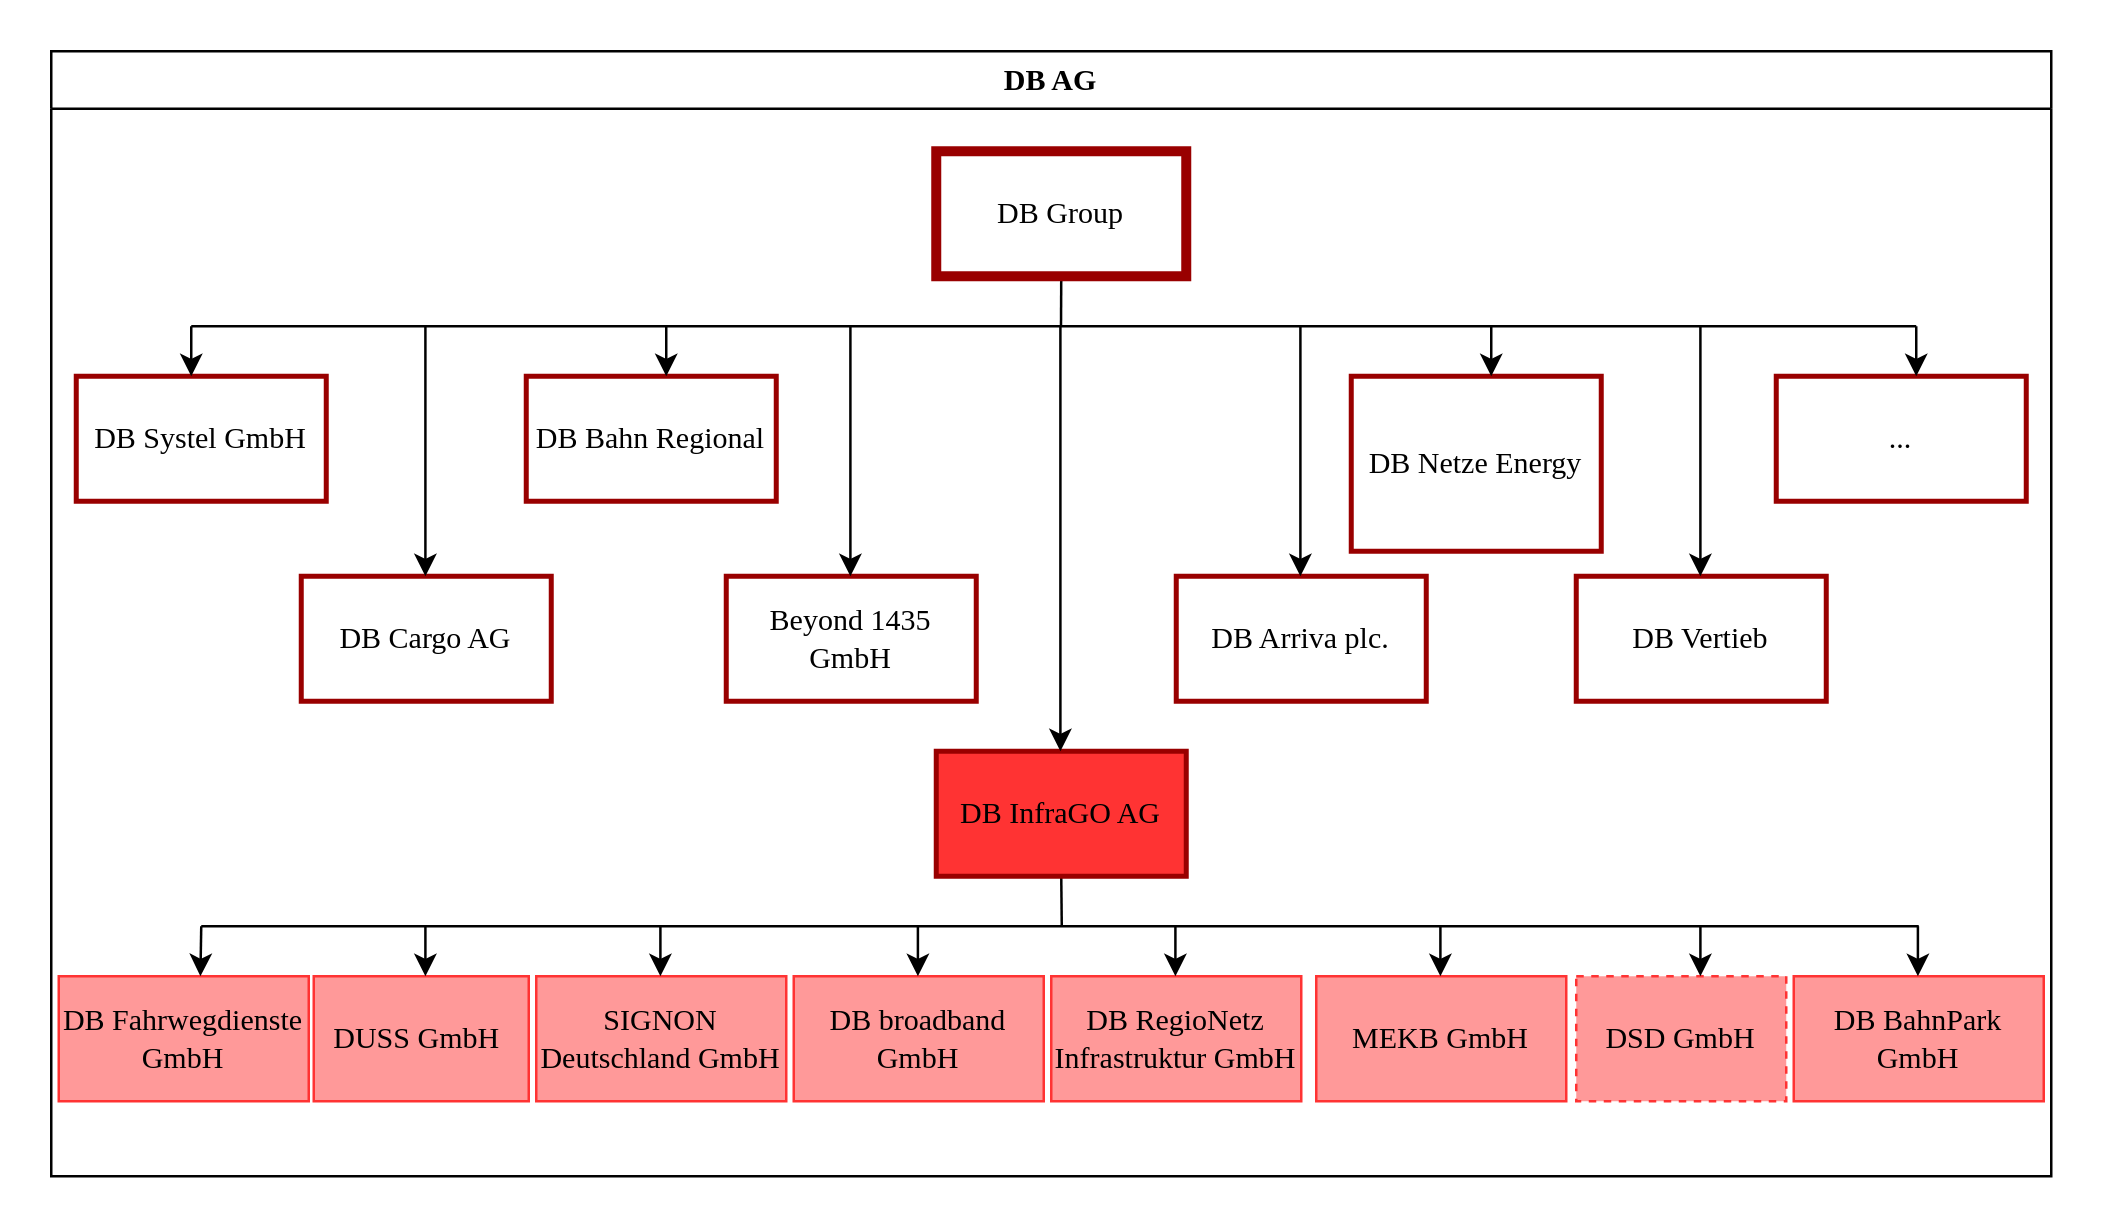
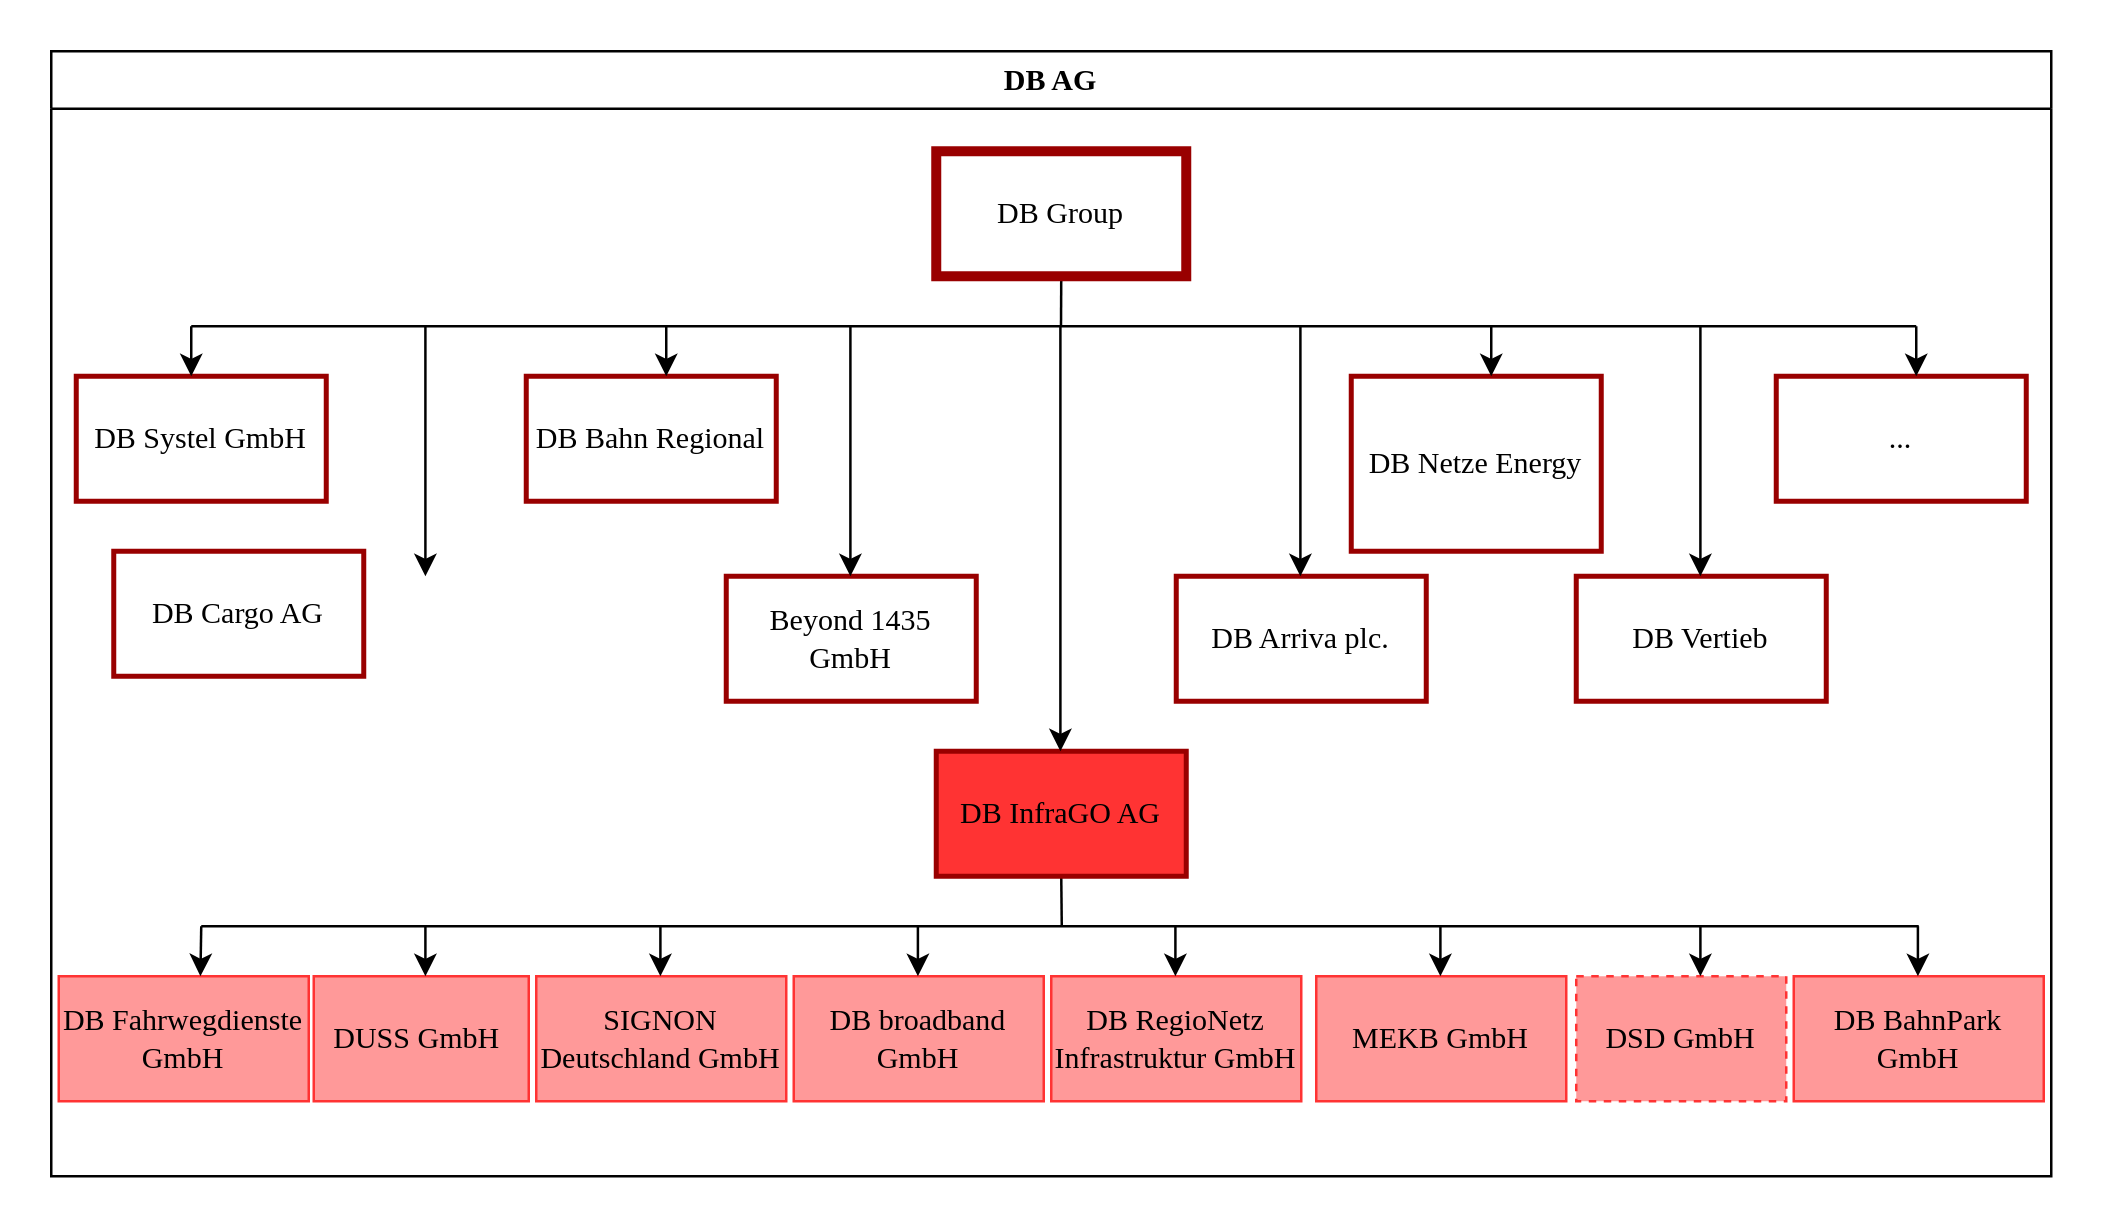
  <mxCell id="0" />
  <mxCell id="1" parent="0" />
  <mxCell id="2" value="DB AG" style="swimlane;whiteSpace=wrap;html=1;fontFamily=Times New Roman;" vertex="1" parent="1"><mxGeometry x="20" y="20" width="800" height="450" as="geometry" /></mxCell>
  <mxCell id="3" value="DB Systel GmbH" style="rounded=0;whiteSpace=wrap;html=1;fontFamily=Times New Roman;strokeWidth=2;strokeColor=#990000;" vertex="1" parent="2"><mxGeometry x="10" y="130" width="100" height="50" as="geometry" /></mxCell>
  <mxCell id="4" value="DB Arriva plc." style="rounded=0;whiteSpace=wrap;html=1;fontFamily=Times New Roman;strokeWidth=2;strokeColor=#990000;" vertex="1" parent="2"><mxGeometry x="450" y="210" width="100" height="50" as="geometry" /></mxCell>
  <mxCell id="5" value="DB Vertieb" style="rounded=0;whiteSpace=wrap;html=1;fontFamily=Times New Roman;strokeWidth=2;strokeColor=#990000;" vertex="1" parent="2"><mxGeometry x="610" y="210" width="100" height="50" as="geometry" /></mxCell>
  <mxCell id="6" value="DB Netze Energy" style="rounded=0;whiteSpace=wrap;html=1;fontFamily=Times New Roman;strokeWidth=2;strokeColor=#990000;" vertex="1" parent="2"><mxGeometry x="520" y="130" width="100" height="70" as="geometry" /></mxCell>
  <mxCell id="7" value="..." style="rounded=0;whiteSpace=wrap;html=1;fontFamily=Times New Roman;strokeWidth=2;strokeColor=#990000;" vertex="1" parent="2"><mxGeometry x="690" y="130" width="100" height="50" as="geometry" /></mxCell>
- <mxCell id="8" value="DB Cargo AG" style="rounded=0;whiteSpace=wrap;html=1;fontFamily=Times New Roman;strokeWidth=2;strokeColor=#990000;" vertex="1" parent="2"><mxGeometry x="100" y="210" width="100" height="50" as="geometry" /></mxCell>
+ <mxCell id="8" value="DB Cargo AG" style="rounded=0;whiteSpace=wrap;html=1;fontFamily=Times New Roman;strokeWidth=2;strokeColor=#990000;" vertex="1" parent="2"><mxGeometry x="25" y="200" width="100" height="50" as="geometry" /></mxCell>
  <mxCell id="9" value="DB Bahn Regional" style="rounded=0;whiteSpace=wrap;html=1;fontFamily=Times New Roman;strokeWidth=2;strokeColor=#990000;" vertex="1" parent="2"><mxGeometry x="190" y="130" width="100" height="50" as="geometry" /></mxCell>
  <mxCell id="10" value="Beyond 1435 GmbH" style="rounded=0;whiteSpace=wrap;html=1;fontFamily=Times New Roman;strokeWidth=2;strokeColor=#990000;" vertex="1" parent="2"><mxGeometry x="270" y="210" width="100" height="50" as="geometry" /></mxCell>
  <mxCell id="11" style="edgeStyle=orthogonalEdgeStyle;rounded=0;orthogonalLoop=1;jettySize=auto;html=1;exitX=0.5;exitY=1;exitDx=0;exitDy=0;endArrow=none;endFill=0;" edge="1" parent="2" source="12"><mxGeometry relative="1" as="geometry"><mxPoint x="404.207" y="350" as="targetPoint" /></mxGeometry></mxCell>
  <mxCell id="12" value="DB InfraGO AG" style="rounded=0;whiteSpace=wrap;html=1;fontFamily=Times New Roman;strokeWidth=2;strokeColor=#990000;fillColor=#FF3333;" vertex="1" parent="2"><mxGeometry x="354" y="280" width="100" height="50" as="geometry" /></mxCell>
  <mxCell id="13" style="edgeStyle=orthogonalEdgeStyle;rounded=0;orthogonalLoop=1;jettySize=auto;html=1;exitX=0.5;exitY=1;exitDx=0;exitDy=0;endArrow=none;endFill=0;fontFamily=Times New Roman;" edge="1" parent="2" source="14"><mxGeometry relative="1" as="geometry"><mxPoint x="403.897" y="110.0" as="targetPoint" /></mxGeometry></mxCell>
  <mxCell id="14" value="DB Group" style="rounded=0;whiteSpace=wrap;html=1;fontFamily=Times New Roman;strokeWidth=4;strokeColor=#990000;" vertex="1" parent="2"><mxGeometry x="354" y="40" width="100" height="50" as="geometry" /></mxCell>
  <mxCell id="15" value="" style="endArrow=classic;html=1;rounded=0;fontFamily=Times New Roman;endFill=1;" edge="1" parent="2"><mxGeometry width="50" height="50" relative="1" as="geometry"><mxPoint x="746" y="110" as="sourcePoint" /><mxPoint x="746" y="130" as="targetPoint" /></mxGeometry></mxCell>
  <mxCell id="16" value="" style="endArrow=classic;html=1;rounded=0;fontFamily=Times New Roman;endFill=1;" edge="1" parent="2"><mxGeometry width="50" height="50" relative="1" as="geometry"><mxPoint x="246" y="110" as="sourcePoint" /><mxPoint x="246" y="130" as="targetPoint" /></mxGeometry></mxCell>
  <mxCell id="17" value="" style="endArrow=classic;html=1;rounded=0;fontFamily=Times New Roman;endFill=1;" edge="1" parent="2"><mxGeometry width="50" height="50" relative="1" as="geometry"><mxPoint x="576" y="110" as="sourcePoint" /><mxPoint x="576" y="130" as="targetPoint" /></mxGeometry></mxCell>
  <mxCell id="18" value="" style="endArrow=classic;html=1;rounded=0;fontFamily=Times New Roman;endFill=1;" edge="1" parent="2"><mxGeometry width="50" height="50" relative="1" as="geometry"><mxPoint x="403.66" y="110" as="sourcePoint" /><mxPoint x="403.66" y="280" as="targetPoint" /></mxGeometry></mxCell>
  <mxCell id="19" value="" style="endArrow=classic;html=1;rounded=0;exitX=0.5;exitY=0;exitDx=0;exitDy=0;fontFamily=Times New Roman;endFill=1;" edge="1" parent="2"><mxGeometry width="50" height="50" relative="1" as="geometry"><mxPoint x="149.66" y="110" as="sourcePoint" /><mxPoint x="149.66" y="210" as="targetPoint" /></mxGeometry></mxCell>
  <mxCell id="20" value="" style="endArrow=classic;html=1;rounded=0;exitX=0.5;exitY=0;exitDx=0;exitDy=0;fontFamily=Times New Roman;endFill=1;" edge="1" parent="2"><mxGeometry width="50" height="50" relative="1" as="geometry"><mxPoint x="659.66" y="110" as="sourcePoint" /><mxPoint x="659.66" y="210" as="targetPoint" /></mxGeometry></mxCell>
  <mxCell id="21" value="" style="endArrow=classic;html=1;rounded=0;exitX=0.5;exitY=0;exitDx=0;exitDy=0;fontFamily=Times New Roman;endFill=1;" edge="1" parent="2"><mxGeometry width="50" height="50" relative="1" as="geometry"><mxPoint x="499.66" y="110" as="sourcePoint" /><mxPoint x="499.66" y="210" as="targetPoint" /></mxGeometry></mxCell>
  <mxCell id="22" value="DB Fahrwegdienste GmbH" style="rounded=0;whiteSpace=wrap;html=1;fontFamily=Times New Roman;fillColor=#FF9999;strokeColor=#FF3333;" vertex="1" parent="2"><mxGeometry x="3" y="370" width="100" height="50" as="geometry" /></mxCell>
  <mxCell id="23" value="DUSS GmbH&amp;nbsp;" style="rounded=0;whiteSpace=wrap;html=1;fontFamily=Times New Roman;fillColor=#FF9999;strokeColor=#FF3333;" vertex="1" parent="2"><mxGeometry x="105" y="370" width="86" height="50" as="geometry" /></mxCell>
  <mxCell id="24" value="SIGNON Deutschland GmbH" style="rounded=0;whiteSpace=wrap;html=1;fontFamily=Times New Roman;fillColor=#FF9999;strokeColor=#FF3333;" vertex="1" parent="2"><mxGeometry x="194" y="370" width="100" height="50" as="geometry" /></mxCell>
  <mxCell id="25" value="DB broadband GmbH" style="rounded=0;whiteSpace=wrap;html=1;fontFamily=Times New Roman;fillColor=#FF9999;strokeColor=#FF3333;" vertex="1" parent="2"><mxGeometry x="297" y="370" width="100" height="50" as="geometry" /></mxCell>
  <mxCell id="26" value="DB RegioNetz Infrastruktur GmbH" style="rounded=0;whiteSpace=wrap;html=1;fontFamily=Times New Roman;fillColor=#FF9999;strokeColor=#FF3333;" vertex="1" parent="2"><mxGeometry x="400" y="370" width="100" height="50" as="geometry" /></mxCell>
  <mxCell id="27" value="DSD GmbH" style="rounded=0;whiteSpace=wrap;html=1;fontFamily=Times New Roman;fillColor=#FF9999;strokeColor=#FF3333;dashed=1;" vertex="1" parent="2"><mxGeometry x="610" y="370" width="84" height="50" as="geometry" /></mxCell>
  <mxCell id="28" value="DB BahnPark GmbH" style="rounded=0;whiteSpace=wrap;html=1;fontFamily=Times New Roman;fillColor=#FF9999;strokeColor=#FF3333;" vertex="1" parent="2"><mxGeometry x="697" y="370" width="100" height="50" as="geometry" /></mxCell>
  <mxCell id="29" value="MEKB GmbH" style="rounded=0;whiteSpace=wrap;html=1;fontFamily=Times New Roman;fillColor=#FF9999;strokeColor=#FF3333;" vertex="1" parent="2"><mxGeometry x="506" y="370" width="100" height="50" as="geometry" /></mxCell>
  <mxCell id="30" value="" style="endArrow=none;html=1;rounded=0;fontFamily=Times New Roman;" edge="1" parent="2"><mxGeometry width="50" height="50" relative="1" as="geometry"><mxPoint x="60" y="350" as="sourcePoint" /><mxPoint x="747" y="350" as="targetPoint" /></mxGeometry></mxCell>
  <mxCell id="31" value="" style="endArrow=classic;html=1;rounded=0;fontFamily=Times New Roman;endFill=1;" edge="1" parent="2"><mxGeometry width="50" height="50" relative="1" as="geometry"><mxPoint x="60" y="350" as="sourcePoint" /><mxPoint x="59.66" y="370" as="targetPoint" /></mxGeometry></mxCell>
  <mxCell id="32" value="" style="endArrow=classic;html=1;rounded=0;fontFamily=Times New Roman;endFill=1;" edge="1" parent="2"><mxGeometry width="50" height="50" relative="1" as="geometry"><mxPoint x="149.66" y="350" as="sourcePoint" /><mxPoint x="149.66" y="370" as="targetPoint" /></mxGeometry></mxCell>
  <mxCell id="33" value="" style="endArrow=classic;html=1;rounded=0;fontFamily=Times New Roman;endFill=1;" edge="1" parent="2"><mxGeometry width="50" height="50" relative="1" as="geometry"><mxPoint x="243.66" y="350" as="sourcePoint" /><mxPoint x="243.66" y="370" as="targetPoint" /></mxGeometry></mxCell>
  <mxCell id="34" value="" style="endArrow=classic;html=1;rounded=0;fontFamily=Times New Roman;endFill=1;" edge="1" parent="2"><mxGeometry width="50" height="50" relative="1" as="geometry"><mxPoint x="346.66" y="350" as="sourcePoint" /><mxPoint x="346.66" y="370" as="targetPoint" /></mxGeometry></mxCell>
  <mxCell id="35" value="" style="endArrow=classic;html=1;rounded=0;fontFamily=Times New Roman;endFill=1;" edge="1" parent="2"><mxGeometry width="50" height="50" relative="1" as="geometry"><mxPoint x="449.66" y="350" as="sourcePoint" /><mxPoint x="449.66" y="370" as="targetPoint" /></mxGeometry></mxCell>
  <mxCell id="36" value="" style="endArrow=classic;html=1;rounded=0;fontFamily=Times New Roman;endFill=1;" edge="1" parent="2"><mxGeometry width="50" height="50" relative="1" as="geometry"><mxPoint x="555.66" y="350" as="sourcePoint" /><mxPoint x="555.66" y="370" as="targetPoint" /></mxGeometry></mxCell>
  <mxCell id="37" value="" style="endArrow=classic;html=1;rounded=0;fontFamily=Times New Roman;endFill=1;" edge="1" parent="2"><mxGeometry width="50" height="50" relative="1" as="geometry"><mxPoint x="659.66" y="350" as="sourcePoint" /><mxPoint x="659.66" y="370" as="targetPoint" /></mxGeometry></mxCell>
  <mxCell id="38" value="" style="endArrow=classic;html=1;rounded=0;fontFamily=Times New Roman;endFill=1;" edge="1" parent="2"><mxGeometry width="50" height="50" relative="1" as="geometry"><mxPoint x="746.66" y="350" as="sourcePoint" /><mxPoint x="746.66" y="370" as="targetPoint" /></mxGeometry></mxCell>
  <mxCell id="39" value="" style="endArrow=classic;html=1;rounded=0;exitX=0.5;exitY=0;exitDx=0;exitDy=0;fontFamily=Times New Roman;endFill=1;" edge="1" parent="2"><mxGeometry width="50" height="50" relative="1" as="geometry"><mxPoint x="319.66" y="110" as="sourcePoint" /><mxPoint x="319.66" y="210" as="targetPoint" /></mxGeometry></mxCell>
  <mxCell id="40" value="" style="endArrow=none;html=1;rounded=0;fontFamily=Times New Roman;" edge="1" parent="1"><mxGeometry width="50" height="50" relative="1" as="geometry"><mxPoint x="76" y="130" as="sourcePoint" /><mxPoint x="766" y="130" as="targetPoint" /></mxGeometry></mxCell>
  <mxCell id="41" value="" style="endArrow=classic;html=1;rounded=0;fontFamily=Times New Roman;endFill=1;" edge="1" parent="1"><mxGeometry width="50" height="50" relative="1" as="geometry"><mxPoint x="76" y="130" as="sourcePoint" /><mxPoint x="76" y="150" as="targetPoint" /></mxGeometry></mxCell>
  <mxCell id="42" value="" style="endArrow=classic;html=1;rounded=0;exitX=0.5;exitY=0;exitDx=0;exitDy=0;fontFamily=Times New Roman;endFill=1;" edge="1" parent="1" source="10"><mxGeometry width="50" height="50" relative="1" as="geometry"><mxPoint x="426" y="10" as="sourcePoint" /><mxPoint x="340" y="230" as="targetPoint" /></mxGeometry></mxCell>
